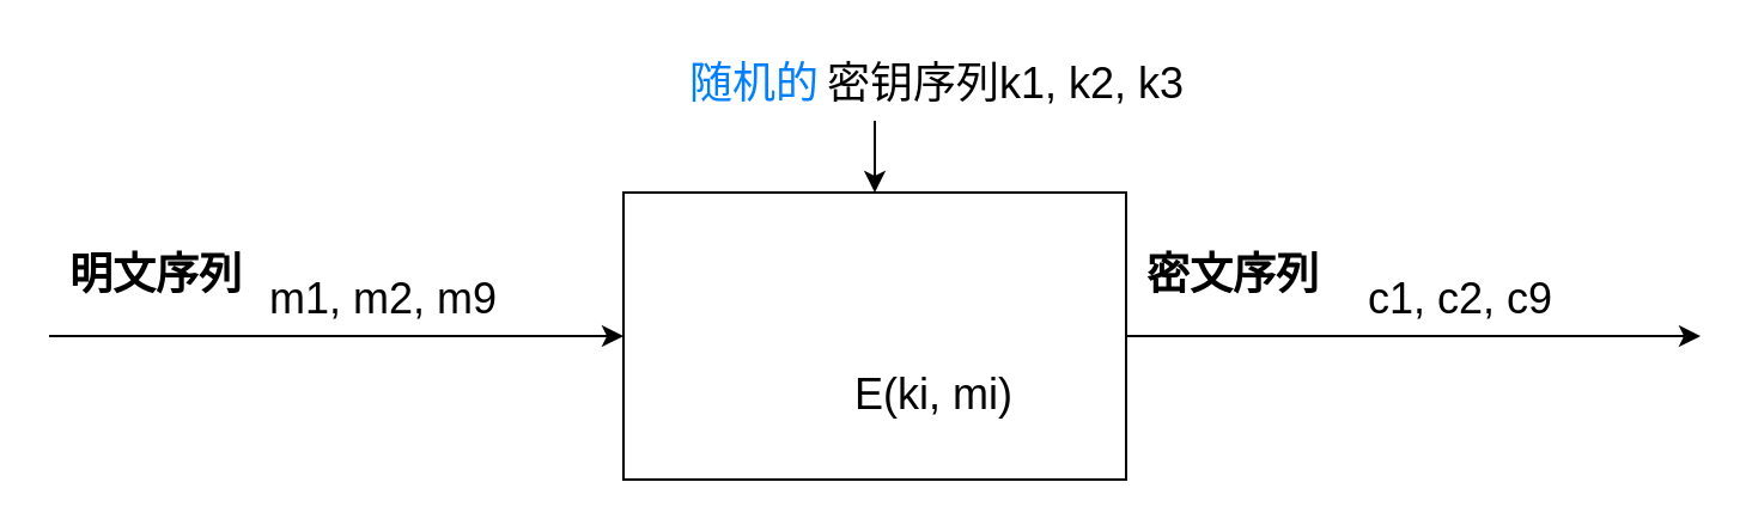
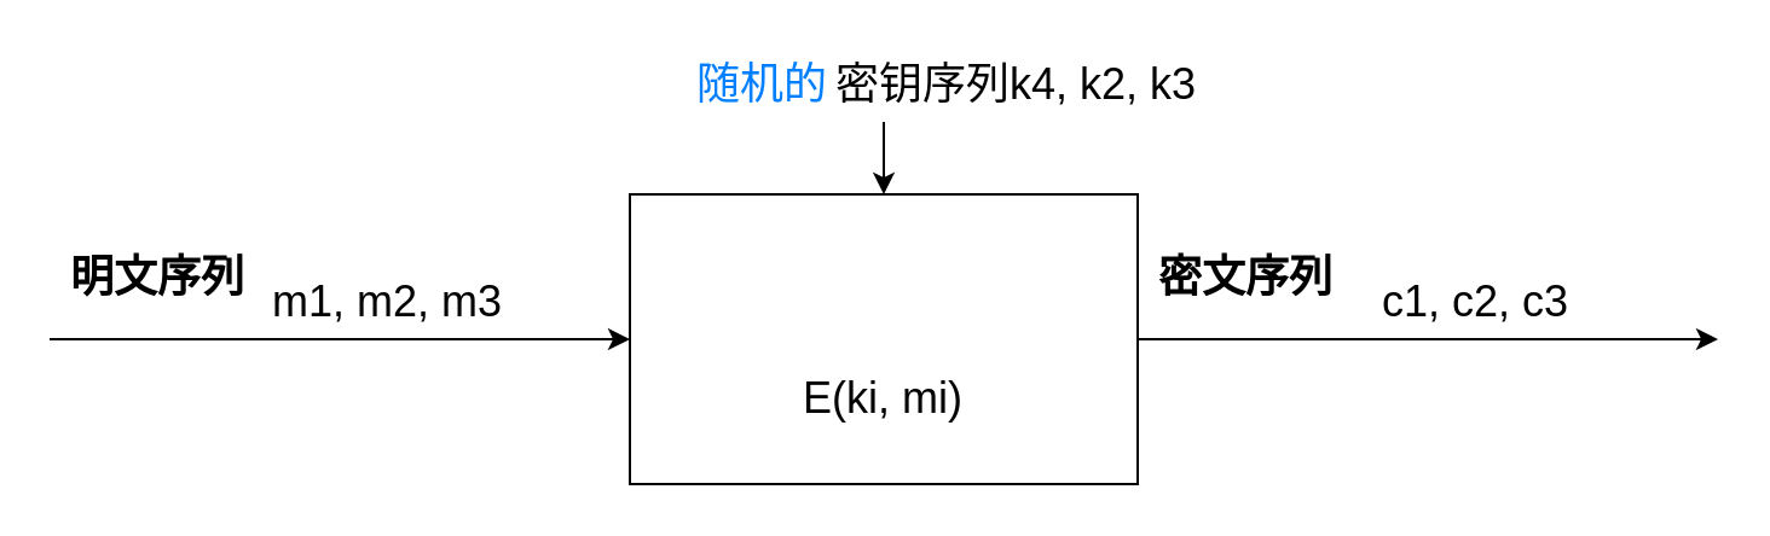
  <mxCell id="0" />
  <mxCell id="1" parent="0" />
  <mxCell id="2" value="" style="endArrow=classic;html=1;rounded=0;entryX=0;entryY=0.5;entryDx=0;entryDy=0;" edge="1" parent="1" target="6"><mxGeometry width="50" height="50" relative="1" as="geometry"><mxPoint x="20" y="140" as="sourcePoint" /><mxPoint x="150" y="120" as="targetPoint" /></mxGeometry></mxCell>
  <mxCell id="3" value="&lt;font style=&quot;font-size: 18px;&quot;&gt;&lt;b&gt;明文序列&lt;/b&gt;&lt;/font&gt;" style="text;html=1;strokeColor=none;fillColor=none;align=center;verticalAlign=middle;whiteSpace=wrap;rounded=0;" vertex="1" parent="1"><mxGeometry x="20" y="100" width="90" height="30" as="geometry" /></mxCell>
- <mxCell id="4" value="m1, m2, m9" style="text;html=1;strokeColor=none;fillColor=none;align=center;verticalAlign=middle;whiteSpace=wrap;rounded=0;fontSize=18;" vertex="1" parent="1"><mxGeometry x="100" y="110" width="120" height="30" as="geometry" /></mxCell>
+ <mxCell id="4" value="m1, m2, m3" style="text;html=1;strokeColor=none;fillColor=none;align=center;verticalAlign=middle;whiteSpace=wrap;rounded=0;fontSize=18;" vertex="1" parent="1"><mxGeometry x="100" y="110" width="120" height="30" as="geometry" /></mxCell>
  <mxCell id="5" value="" style="group" vertex="1" connectable="0" parent="1"><mxGeometry x="260" y="80" width="210" height="120" as="geometry" /></mxCell>
  <mxCell id="6" value="" style="rounded=0;whiteSpace=wrap;html=1;" vertex="1" parent="5"><mxGeometry width="210" height="120" as="geometry" /></mxCell>
- <mxCell id="7" value="E(ki, mi)" style="text;html=1;strokeColor=none;fillColor=none;align=center;verticalAlign=middle;whiteSpace=wrap;rounded=0;fontSize=18;" vertex="1" parent="5"><mxGeometry x="80" y="70" width="100" height="30" as="geometry" /></mxCell>
+ <mxCell id="7" value="E(ki, mi)" style="text;html=1;strokeColor=none;fillColor=none;align=center;verticalAlign=middle;whiteSpace=wrap;rounded=0;fontSize=18;" vertex="1" parent="5"><mxGeometry x="55" y="70" width="100" height="30" as="geometry" /></mxCell>
  <mxCell id="8" value="" style="endArrow=classic;html=1;rounded=0;entryX=0;entryY=0.5;entryDx=0;entryDy=0;" edge="1" parent="1"><mxGeometry width="50" height="50" relative="1" as="geometry"><mxPoint x="470" y="140" as="sourcePoint" /><mxPoint x="710" y="140" as="targetPoint" /></mxGeometry></mxCell>
  <mxCell id="9" value="&lt;span style=&quot;font-size: 18px;&quot;&gt;&lt;b&gt;密文序列&lt;/b&gt;&lt;/span&gt;" style="text;html=1;strokeColor=none;fillColor=none;align=center;verticalAlign=middle;whiteSpace=wrap;rounded=0;" vertex="1" parent="1"><mxGeometry x="470" y="100" width="90" height="30" as="geometry" /></mxCell>
- <mxCell id="10" value="c1, c2, c9" style="text;html=1;strokeColor=none;fillColor=none;align=center;verticalAlign=middle;whiteSpace=wrap;rounded=0;fontSize=18;" vertex="1" parent="1"><mxGeometry x="550" y="110" width="120" height="30" as="geometry" /></mxCell>
+ <mxCell id="10" value="c1, c2, c3" style="text;html=1;strokeColor=none;fillColor=none;align=center;verticalAlign=middle;whiteSpace=wrap;rounded=0;fontSize=18;" vertex="1" parent="1"><mxGeometry x="550" y="110" width="120" height="30" as="geometry" /></mxCell>
  <mxCell id="11" value="" style="endArrow=classic;html=1;rounded=0;fontSize=18;entryX=0.5;entryY=0;entryDx=0;entryDy=0;" edge="1" parent="1" target="6"><mxGeometry width="50" height="50" relative="1" as="geometry"><mxPoint x="365" y="50" as="sourcePoint" /><mxPoint x="400" y="-20" as="targetPoint" /></mxGeometry></mxCell>
  <mxCell id="12" value="&lt;font color=&quot;#007fff&quot;&gt;随机的&lt;/font&gt;" style="text;html=1;strokeColor=none;fillColor=none;align=center;verticalAlign=middle;whiteSpace=wrap;rounded=0;fontSize=18;" vertex="1" parent="1"><mxGeometry x="285" y="20" width="60" height="30" as="geometry" /></mxCell>
- <mxCell id="13" value="密钥序列k1, k2, k3" style="text;html=1;strokeColor=none;fillColor=none;align=center;verticalAlign=middle;whiteSpace=wrap;rounded=0;fontSize=18;" vertex="1" parent="1"><mxGeometry x="340" y="20" width="160" height="30" as="geometry" /></mxCell>
+ <mxCell id="13" value="密钥序列k4, k2, k3" style="text;html=1;strokeColor=none;fillColor=none;align=center;verticalAlign=middle;whiteSpace=wrap;rounded=0;fontSize=18;" vertex="1" parent="1"><mxGeometry x="340" y="20" width="160" height="30" as="geometry" /></mxCell>
